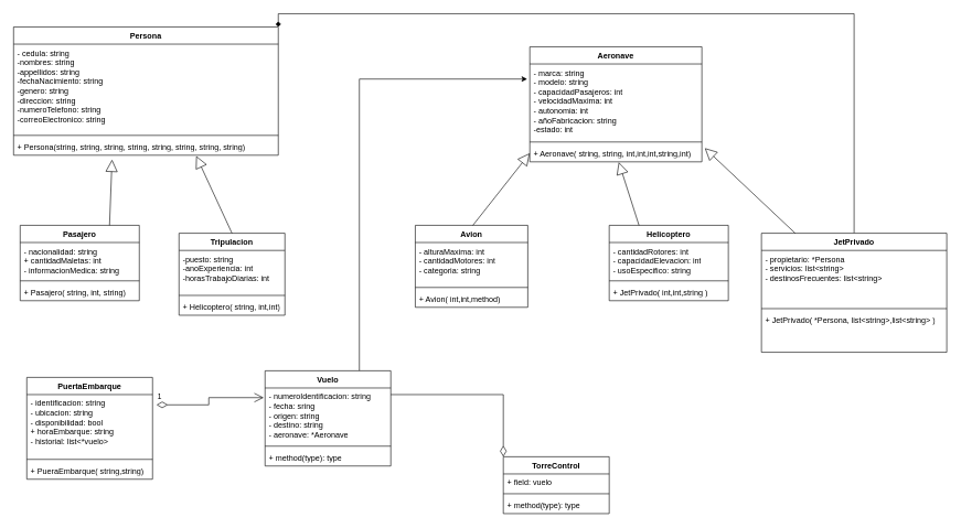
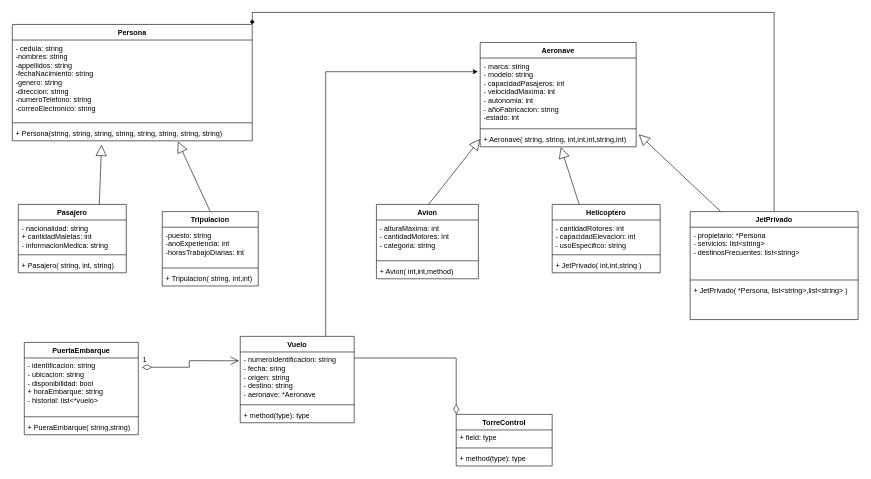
  <mxCell id="0" />
  <mxCell id="1" parent="0" />
  <mxCell id="2" value="Persona" style="swimlane;fontStyle=1;align=center;verticalAlign=top;childLayout=stackLayout;horizontal=1;startSize=26;horizontalStack=0;resizeParent=1;resizeParentMax=0;resizeLast=0;collapsible=1;marginBottom=0;whiteSpace=wrap;html=1;" vertex="1" parent="1"><mxGeometry x="20" y="40" width="400" height="194" as="geometry" /></mxCell>
  <mxCell id="3" value="&lt;div&gt;- cedula: string&lt;/div&gt;&lt;div&gt;-nombres: string&lt;/div&gt;&lt;div&gt;-appellidos: string&lt;/div&gt;&lt;div&gt;-fechaNacimiento: string&lt;/div&gt;&lt;div&gt;-genero: string&lt;/div&gt;&lt;div&gt;-direccion: string&lt;/div&gt;&lt;div&gt;-numeroTelefono: string&lt;/div&gt;&lt;div&gt;-correoElectronico: string&lt;br&gt;&lt;/div&gt;" style="text;strokeColor=none;fillColor=none;align=left;verticalAlign=top;spacingLeft=4;spacingRight=4;overflow=hidden;rotatable=0;points=[[0,0.5],[1,0.5]];portConstraint=eastwest;whiteSpace=wrap;html=1;" vertex="1" parent="2"><mxGeometry y="26" width="400" height="134" as="geometry" /></mxCell>
  <mxCell id="4" value="" style="line;strokeWidth=1;fillColor=none;align=left;verticalAlign=middle;spacingTop=-1;spacingLeft=3;spacingRight=3;rotatable=0;labelPosition=right;points=[];portConstraint=eastwest;strokeColor=inherit;" vertex="1" parent="2"><mxGeometry y="160" width="400" height="8" as="geometry" /></mxCell>
  <mxCell id="5" value="+ Persona(string, string, string, string, string, string, string, string)" style="text;strokeColor=none;fillColor=none;align=left;verticalAlign=top;spacingLeft=4;spacingRight=4;overflow=hidden;rotatable=0;points=[[0,0.5],[1,0.5]];portConstraint=eastwest;whiteSpace=wrap;html=1;" vertex="1" parent="2"><mxGeometry y="168" width="400" height="26" as="geometry" /></mxCell>
  <mxCell id="6" value="Pasajero" style="swimlane;fontStyle=1;align=center;verticalAlign=top;childLayout=stackLayout;horizontal=1;startSize=26;horizontalStack=0;resizeParent=1;resizeParentMax=0;resizeLast=0;collapsible=1;marginBottom=0;whiteSpace=wrap;html=1;" vertex="1" parent="1"><mxGeometry x="30" y="340" width="180" height="114" as="geometry" /></mxCell>
  <mxCell id="7" value="&lt;div&gt;- nacionalidad: string&lt;br&gt;&lt;/div&gt;&lt;div&gt;+ cantidadMaletas: int&lt;/div&gt;&lt;div&gt;- informacionMedica: string&lt;br&gt;&lt;/div&gt;&lt;div&gt;&lt;br&gt;&lt;/div&gt;" style="text;strokeColor=none;fillColor=none;align=left;verticalAlign=top;spacingLeft=4;spacingRight=4;overflow=hidden;rotatable=0;points=[[0,0.5],[1,0.5]];portConstraint=eastwest;whiteSpace=wrap;html=1;" vertex="1" parent="6"><mxGeometry y="26" width="180" height="54" as="geometry" /></mxCell>
  <mxCell id="8" value="" style="line;strokeWidth=1;fillColor=none;align=left;verticalAlign=middle;spacingTop=-1;spacingLeft=3;spacingRight=3;rotatable=0;labelPosition=right;points=[];portConstraint=eastwest;strokeColor=inherit;" vertex="1" parent="6"><mxGeometry y="80" width="180" height="8" as="geometry" /></mxCell>
  <mxCell id="9" value="+ Pasajero( string, int, string)" style="text;strokeColor=none;fillColor=none;align=left;verticalAlign=top;spacingLeft=4;spacingRight=4;overflow=hidden;rotatable=0;points=[[0,0.5],[1,0.5]];portConstraint=eastwest;whiteSpace=wrap;html=1;" vertex="1" parent="6"><mxGeometry y="88" width="180" height="26" as="geometry" /></mxCell>
  <mxCell id="10" value="Tripulacion" style="swimlane;fontStyle=1;align=center;verticalAlign=top;childLayout=stackLayout;horizontal=1;startSize=26;horizontalStack=0;resizeParent=1;resizeParentMax=0;resizeLast=0;collapsible=1;marginBottom=0;whiteSpace=wrap;html=1;" vertex="1" parent="1"><mxGeometry x="270" y="352" width="160" height="124" as="geometry" /></mxCell>
  <mxCell id="11" value="&lt;div&gt;-puesto: string&lt;/div&gt;&lt;div&gt;-anoExperiencia: int&lt;/div&gt;&lt;div&gt;-horasTrabajoDiarias: int&lt;br&gt;&lt;/div&gt;&lt;div&gt;&lt;br&gt;&lt;/div&gt;" style="text;strokeColor=none;fillColor=none;align=left;verticalAlign=top;spacingLeft=4;spacingRight=4;overflow=hidden;rotatable=0;points=[[0,0.5],[1,0.5]];portConstraint=eastwest;whiteSpace=wrap;html=1;" vertex="1" parent="10"><mxGeometry y="26" width="160" height="64" as="geometry" /></mxCell>
  <mxCell id="12" value="" style="line;strokeWidth=1;fillColor=none;align=left;verticalAlign=middle;spacingTop=-1;spacingLeft=3;spacingRight=3;rotatable=0;labelPosition=right;points=[];portConstraint=eastwest;strokeColor=inherit;" vertex="1" parent="10"><mxGeometry y="90" width="160" height="8" as="geometry" /></mxCell>
- <mxCell id="13" value="+ Helicoptero( string, int,int)" style="text;strokeColor=none;fillColor=none;align=left;verticalAlign=top;spacingLeft=4;spacingRight=4;overflow=hidden;rotatable=0;points=[[0,0.5],[1,0.5]];portConstraint=eastwest;whiteSpace=wrap;html=1;" vertex="1" parent="10"><mxGeometry y="98" width="160" height="26" as="geometry" /></mxCell>
+ <mxCell id="13" value="+ Tripulacion( string, int,int)" style="text;strokeColor=none;fillColor=none;align=left;verticalAlign=top;spacingLeft=4;spacingRight=4;overflow=hidden;rotatable=0;points=[[0,0.5],[1,0.5]];portConstraint=eastwest;whiteSpace=wrap;html=1;" vertex="1" parent="10"><mxGeometry y="98" width="160" height="26" as="geometry" /></mxCell>
  <mxCell id="14" value="" style="endArrow=block;endSize=16;endFill=0;html=1;rounded=0;entryX=0.372;entryY=1.255;entryDx=0;entryDy=0;entryPerimeter=0;exitX=0.75;exitY=0;exitDx=0;exitDy=0;" edge="1" parent="1" source="6" target="5"><mxGeometry width="160" relative="1" as="geometry"><mxPoint x="240" y="330" as="sourcePoint" /><mxPoint x="400" y="330" as="targetPoint" /></mxGeometry></mxCell>
  <mxCell id="15" value="" style="endArrow=block;endSize=16;endFill=0;html=1;rounded=0;exitX=0.5;exitY=0;exitDx=0;exitDy=0;entryX=0.69;entryY=1.045;entryDx=0;entryDy=0;entryPerimeter=0;" edge="1" parent="1" source="10" target="5"><mxGeometry width="160" relative="1" as="geometry"><mxPoint x="175" y="350" as="sourcePoint" /><mxPoint x="320" y="220" as="targetPoint" /></mxGeometry></mxCell>
  <mxCell id="16" value="Aeronave" style="swimlane;fontStyle=1;align=center;verticalAlign=top;childLayout=stackLayout;horizontal=1;startSize=26;horizontalStack=0;resizeParent=1;resizeParentMax=0;resizeLast=0;collapsible=1;marginBottom=0;whiteSpace=wrap;html=1;" vertex="1" parent="1"><mxGeometry x="800" y="70" width="260" height="174" as="geometry" /></mxCell>
  <mxCell id="17" value="&lt;div&gt;- marca: string&lt;/div&gt;&lt;div&gt;- modelo: string&lt;/div&gt;&lt;div&gt;- capacidadPasajeros: int&lt;/div&gt;&lt;div&gt;- velocidadMaxima: int&lt;/div&gt;&lt;div&gt;- autonomia: int&lt;/div&gt;&lt;div&gt;- añoFabricacion: string&lt;/div&gt;&lt;div&gt;-estado: int&lt;br&gt;&lt;/div&gt;" style="text;strokeColor=none;fillColor=none;align=left;verticalAlign=top;spacingLeft=4;spacingRight=4;overflow=hidden;rotatable=0;points=[[0,0.5],[1,0.5]];portConstraint=eastwest;whiteSpace=wrap;html=1;" vertex="1" parent="16"><mxGeometry y="26" width="260" height="114" as="geometry" /></mxCell>
  <mxCell id="18" value="" style="line;strokeWidth=1;fillColor=none;align=left;verticalAlign=middle;spacingTop=-1;spacingLeft=3;spacingRight=3;rotatable=0;labelPosition=right;points=[];portConstraint=eastwest;strokeColor=inherit;" vertex="1" parent="16"><mxGeometry y="140" width="260" height="8" as="geometry" /></mxCell>
  <mxCell id="19" value="+ Aeronave( string, string, int,int,int,string,int)" style="text;strokeColor=none;fillColor=none;align=left;verticalAlign=top;spacingLeft=4;spacingRight=4;overflow=hidden;rotatable=0;points=[[0,0.5],[1,0.5]];portConstraint=eastwest;whiteSpace=wrap;html=1;" vertex="1" parent="16"><mxGeometry y="148" width="260" height="26" as="geometry" /></mxCell>
  <mxCell id="20" value="Avion" style="swimlane;fontStyle=1;align=center;verticalAlign=top;childLayout=stackLayout;horizontal=1;startSize=26;horizontalStack=0;resizeParent=1;resizeParentMax=0;resizeLast=0;collapsible=1;marginBottom=0;whiteSpace=wrap;html=1;" vertex="1" parent="1"><mxGeometry x="627" y="340" width="170" height="124" as="geometry" /></mxCell>
  <mxCell id="21" value="&lt;div&gt;- alturaMaxima: int&lt;/div&gt;&lt;div&gt;- cantidadMotores: int&lt;/div&gt;&lt;div&gt;- categoria: string&lt;/div&gt;&lt;div&gt;&lt;br&gt;&lt;/div&gt;" style="text;strokeColor=none;fillColor=none;align=left;verticalAlign=top;spacingLeft=4;spacingRight=4;overflow=hidden;rotatable=0;points=[[0,0.5],[1,0.5]];portConstraint=eastwest;whiteSpace=wrap;html=1;" vertex="1" parent="20"><mxGeometry y="26" width="170" height="64" as="geometry" /></mxCell>
  <mxCell id="22" value="" style="line;strokeWidth=1;fillColor=none;align=left;verticalAlign=middle;spacingTop=-1;spacingLeft=3;spacingRight=3;rotatable=0;labelPosition=right;points=[];portConstraint=eastwest;strokeColor=inherit;" vertex="1" parent="20"><mxGeometry y="90" width="170" height="8" as="geometry" /></mxCell>
  <mxCell id="23" value="+ Avion( int,int,method)" style="text;strokeColor=none;fillColor=none;align=left;verticalAlign=top;spacingLeft=4;spacingRight=4;overflow=hidden;rotatable=0;points=[[0,0.5],[1,0.5]];portConstraint=eastwest;whiteSpace=wrap;html=1;" vertex="1" parent="20"><mxGeometry y="98" width="170" height="26" as="geometry" /></mxCell>
  <mxCell id="24" value="Helicoptero" style="swimlane;fontStyle=1;align=center;verticalAlign=top;childLayout=stackLayout;horizontal=1;startSize=26;horizontalStack=0;resizeParent=1;resizeParentMax=0;resizeLast=0;collapsible=1;marginBottom=0;whiteSpace=wrap;html=1;" vertex="1" parent="1"><mxGeometry x="920" y="340" width="180" height="114" as="geometry" /></mxCell>
  <mxCell id="25" value="&lt;div&gt;- cantidadRotores: int&lt;/div&gt;&lt;div&gt;- capacidadElevacion: int&lt;/div&gt;&lt;div&gt;- usoEspecifico: string&lt;br&gt;&lt;/div&gt;" style="text;strokeColor=none;fillColor=none;align=left;verticalAlign=top;spacingLeft=4;spacingRight=4;overflow=hidden;rotatable=0;points=[[0,0.5],[1,0.5]];portConstraint=eastwest;whiteSpace=wrap;html=1;" vertex="1" parent="24"><mxGeometry y="26" width="180" height="54" as="geometry" /></mxCell>
  <mxCell id="26" value="" style="line;strokeWidth=1;fillColor=none;align=left;verticalAlign=middle;spacingTop=-1;spacingLeft=3;spacingRight=3;rotatable=0;labelPosition=right;points=[];portConstraint=eastwest;strokeColor=inherit;" vertex="1" parent="24"><mxGeometry y="80" width="180" height="8" as="geometry" /></mxCell>
  <mxCell id="27" value="+ JetPrivado( int,int,string )" style="text;strokeColor=none;fillColor=none;align=left;verticalAlign=top;spacingLeft=4;spacingRight=4;overflow=hidden;rotatable=0;points=[[0,0.5],[1,0.5]];portConstraint=eastwest;whiteSpace=wrap;html=1;" vertex="1" parent="24"><mxGeometry y="88" width="180" height="26" as="geometry" /></mxCell>
  <mxCell id="28" style="edgeStyle=orthogonalEdgeStyle;rounded=0;orthogonalLoop=1;jettySize=auto;html=1;exitX=0.5;exitY=0;exitDx=0;exitDy=0;entryX=1;entryY=0;entryDx=0;entryDy=0;endArrow=diamond;" edge="1" parent="1" source="29" target="2"><mxGeometry relative="1" as="geometry"><mxPoint x="1170" y="20" as="targetPoint" /><Array as="points"><mxPoint x="1290" y="20" /><mxPoint x="420" y="20" /></Array></mxGeometry></mxCell>
  <mxCell id="29" value="JetPrivado" style="swimlane;fontStyle=1;align=center;verticalAlign=top;childLayout=stackLayout;horizontal=1;startSize=26;horizontalStack=0;resizeParent=1;resizeParentMax=0;resizeLast=0;collapsible=1;marginBottom=0;whiteSpace=wrap;html=1;" vertex="1" parent="1"><mxGeometry x="1150" y="352" width="280" height="180" as="geometry" /></mxCell>
  <mxCell id="30" value="&lt;div&gt;- propietario: *Persona&lt;/div&gt;&lt;div&gt;- servicios: list&amp;lt;string&amp;gt;&lt;/div&gt;&lt;div&gt;- destinosFrecuentes: list&amp;lt;string&amp;gt;&lt;br&gt;&lt;/div&gt;" style="text;strokeColor=none;fillColor=none;align=left;verticalAlign=top;spacingLeft=4;spacingRight=4;overflow=hidden;rotatable=0;points=[[0,0.5],[1,0.5]];portConstraint=eastwest;whiteSpace=wrap;html=1;" vertex="1" parent="29"><mxGeometry y="26" width="280" height="84" as="geometry" /></mxCell>
  <mxCell id="31" value="" style="line;strokeWidth=1;fillColor=none;align=left;verticalAlign=middle;spacingTop=-1;spacingLeft=3;spacingRight=3;rotatable=0;labelPosition=right;points=[];portConstraint=eastwest;strokeColor=inherit;" vertex="1" parent="29"><mxGeometry y="110" width="280" height="8" as="geometry" /></mxCell>
  <mxCell id="32" value="+ JetPrivado( *Persona, list&amp;lt;string&amp;gt;,list&amp;lt;string&amp;gt; )" style="text;strokeColor=none;fillColor=none;align=left;verticalAlign=top;spacingLeft=4;spacingRight=4;overflow=hidden;rotatable=0;points=[[0,0.5],[1,0.5]];portConstraint=eastwest;whiteSpace=wrap;html=1;" vertex="1" parent="29"><mxGeometry y="118" width="280" height="62" as="geometry" /></mxCell>
  <mxCell id="33" value="" style="endArrow=block;endSize=16;endFill=0;html=1;rounded=0;exitX=0.5;exitY=0;exitDx=0;exitDy=0;entryX=0;entryY=0.5;entryDx=0;entryDy=0;" edge="1" parent="1" target="19"><mxGeometry width="160" relative="1" as="geometry"><mxPoint x="714" y="340" as="sourcePoint" /><mxPoint x="660" y="223" as="targetPoint" /></mxGeometry></mxCell>
  <mxCell id="34" value="" style="endArrow=block;endSize=16;endFill=0;html=1;rounded=0;exitX=0.5;exitY=0;exitDx=0;exitDy=0;entryX=1.017;entryY=0.202;entryDx=0;entryDy=0;entryPerimeter=0;" edge="1" parent="1" target="19"><mxGeometry width="160" relative="1" as="geometry"><mxPoint x="1201" y="352" as="sourcePoint" /><mxPoint x="1287" y="243" as="targetPoint" /></mxGeometry></mxCell>
  <mxCell id="35" value="" style="endArrow=block;endSize=16;endFill=0;html=1;rounded=0;exitX=0.25;exitY=0;exitDx=0;exitDy=0;entryX=0.517;entryY=1.019;entryDx=0;entryDy=0;entryPerimeter=0;" edge="1" parent="1" source="24" target="19"><mxGeometry width="160" relative="1" as="geometry"><mxPoint x="734" y="360" as="sourcePoint" /><mxPoint x="820" y="251" as="targetPoint" /></mxGeometry></mxCell>
  <mxCell id="36" style="edgeStyle=orthogonalEdgeStyle;rounded=0;orthogonalLoop=1;jettySize=auto;html=1;exitX=0.75;exitY=0;exitDx=0;exitDy=0;entryX=-0.015;entryY=0.2;entryDx=0;entryDy=0;entryPerimeter=0;" edge="1" parent="1" source="37" target="17"><mxGeometry relative="1" as="geometry"><mxPoint x="590" y="120" as="targetPoint" /><Array as="points"><mxPoint x="543" y="119" /></Array></mxGeometry></mxCell>
  <mxCell id="37" value="Vuelo" style="swimlane;fontStyle=1;align=center;verticalAlign=top;childLayout=stackLayout;horizontal=1;startSize=26;horizontalStack=0;resizeParent=1;resizeParentMax=0;resizeLast=0;collapsible=1;marginBottom=0;whiteSpace=wrap;html=1;" vertex="1" parent="1"><mxGeometry x="400" y="560" width="190" height="144" as="geometry" /></mxCell>
  <mxCell id="38" value="&lt;div&gt;- numeroIdentificacion: string&lt;/div&gt;&lt;div&gt;- fecha: sring&lt;/div&gt;&lt;div&gt;- origen: string&lt;/div&gt;&lt;div&gt;- destino: string&lt;/div&gt;&lt;div&gt;- aeronave: *Aeronave&lt;br&gt;&lt;/div&gt;" style="text;strokeColor=none;fillColor=none;align=left;verticalAlign=top;spacingLeft=4;spacingRight=4;overflow=hidden;rotatable=0;points=[[0,0.5],[1,0.5]];portConstraint=eastwest;whiteSpace=wrap;html=1;" vertex="1" parent="37"><mxGeometry y="26" width="190" height="84" as="geometry" /></mxCell>
  <mxCell id="39" value="" style="line;strokeWidth=1;fillColor=none;align=left;verticalAlign=middle;spacingTop=-1;spacingLeft=3;spacingRight=3;rotatable=0;labelPosition=right;points=[];portConstraint=eastwest;strokeColor=inherit;" vertex="1" parent="37"><mxGeometry y="110" width="190" height="8" as="geometry" /></mxCell>
  <mxCell id="40" value="+ method(type): type" style="text;strokeColor=none;fillColor=none;align=left;verticalAlign=top;spacingLeft=4;spacingRight=4;overflow=hidden;rotatable=0;points=[[0,0.5],[1,0.5]];portConstraint=eastwest;whiteSpace=wrap;html=1;" vertex="1" parent="37"><mxGeometry y="118" width="190" height="26" as="geometry" /></mxCell>
  <mxCell id="41" value="TorreControl" style="swimlane;fontStyle=1;align=center;verticalAlign=top;childLayout=stackLayout;horizontal=1;startSize=26;horizontalStack=0;resizeParent=1;resizeParentMax=0;resizeLast=0;collapsible=1;marginBottom=0;whiteSpace=wrap;html=1;" vertex="1" parent="1"><mxGeometry x="760" y="690" width="160" height="86" as="geometry" /></mxCell>
- <mxCell id="42" value="+ field: vuelo" style="text;strokeColor=none;fillColor=none;align=left;verticalAlign=top;spacingLeft=4;spacingRight=4;overflow=hidden;rotatable=0;points=[[0,0.5],[1,0.5]];portConstraint=eastwest;whiteSpace=wrap;html=1;" vertex="1" parent="41"><mxGeometry y="26" width="160" height="26" as="geometry" /></mxCell>
+ <mxCell id="42" value="+ field: type" style="text;strokeColor=none;fillColor=none;align=left;verticalAlign=top;spacingLeft=4;spacingRight=4;overflow=hidden;rotatable=0;points=[[0,0.5],[1,0.5]];portConstraint=eastwest;whiteSpace=wrap;html=1;" vertex="1" parent="41"><mxGeometry y="26" width="160" height="26" as="geometry" /></mxCell>
  <mxCell id="43" value="" style="line;strokeWidth=1;fillColor=none;align=left;verticalAlign=middle;spacingTop=-1;spacingLeft=3;spacingRight=3;rotatable=0;labelPosition=right;points=[];portConstraint=eastwest;strokeColor=inherit;" vertex="1" parent="41"><mxGeometry y="52" width="160" height="8" as="geometry" /></mxCell>
  <mxCell id="44" value="+ method(type): type" style="text;strokeColor=none;fillColor=none;align=left;verticalAlign=top;spacingLeft=4;spacingRight=4;overflow=hidden;rotatable=0;points=[[0,0.5],[1,0.5]];portConstraint=eastwest;whiteSpace=wrap;html=1;" vertex="1" parent="41"><mxGeometry y="60" width="160" height="26" as="geometry" /></mxCell>
  <mxCell id="45" value="PuertaEmbarque" style="swimlane;fontStyle=1;align=center;verticalAlign=top;childLayout=stackLayout;horizontal=1;startSize=26;horizontalStack=0;resizeParent=1;resizeParentMax=0;resizeLast=0;collapsible=1;marginBottom=0;whiteSpace=wrap;html=1;" vertex="1" parent="1"><mxGeometry x="40" y="570" width="190" height="154" as="geometry" /></mxCell>
  <mxCell id="46" value="&lt;div&gt;- identificacion: string&lt;/div&gt;&lt;div&gt;- ubicacion: string&lt;br&gt;&lt;/div&gt;&lt;div&gt;- disponibilidad: bool&lt;/div&gt;&lt;div&gt;+ horaEmbarque: string&lt;/div&gt;&lt;div&gt;- historial: list&amp;lt;*vuelo&amp;gt;&lt;br&gt;&lt;/div&gt;" style="text;strokeColor=none;fillColor=none;align=left;verticalAlign=top;spacingLeft=4;spacingRight=4;overflow=hidden;rotatable=0;points=[[0,0.5],[1,0.5]];portConstraint=eastwest;whiteSpace=wrap;html=1;" vertex="1" parent="45"><mxGeometry y="26" width="190" height="94" as="geometry" /></mxCell>
  <mxCell id="47" value="" style="line;strokeWidth=1;fillColor=none;align=left;verticalAlign=middle;spacingTop=-1;spacingLeft=3;spacingRight=3;rotatable=0;labelPosition=right;points=[];portConstraint=eastwest;strokeColor=inherit;" vertex="1" parent="45"><mxGeometry y="120" width="190" height="8" as="geometry" /></mxCell>
  <mxCell id="48" value="+ PueraEmbarque( string,string)" style="text;strokeColor=none;fillColor=none;align=left;verticalAlign=top;spacingLeft=4;spacingRight=4;overflow=hidden;rotatable=0;points=[[0,0.5],[1,0.5]];portConstraint=eastwest;whiteSpace=wrap;html=1;" vertex="1" parent="45"><mxGeometry y="128" width="190" height="26" as="geometry" /></mxCell>
  <mxCell id="49" value="1" style="endArrow=open;html=1;endSize=12;startArrow=diamondThin;startSize=14;startFill=0;edgeStyle=orthogonalEdgeStyle;align=left;verticalAlign=bottom;rounded=0;exitX=1.032;exitY=0.165;exitDx=0;exitDy=0;exitPerimeter=0;entryX=-0.011;entryY=0.174;entryDx=0;entryDy=0;entryPerimeter=0;" edge="1" parent="1" source="46" target="38"><mxGeometry x="-1" y="3" relative="1" as="geometry"><mxPoint x="220" y="590" as="sourcePoint" /><mxPoint x="380" y="590" as="targetPoint" /></mxGeometry></mxCell>
  <mxCell id="50" value="" style="endArrow=none;html=1;endSize=12;startArrow=diamondThin;startSize=14;startFill=0;edgeStyle=orthogonalEdgeStyle;align=left;verticalAlign=bottom;rounded=0;exitX=0;exitY=0;exitDx=0;exitDy=0;entryX=1;entryY=0.25;entryDx=0;entryDy=0;" edge="1" parent="1" source="41" target="37"><mxGeometry x="-0.773" y="-10" relative="1" as="geometry"><mxPoint x="520" y="590" as="sourcePoint" /><mxPoint x="680" y="590" as="targetPoint" /><mxPoint y="1" as="offset" /></mxGeometry></mxCell>
